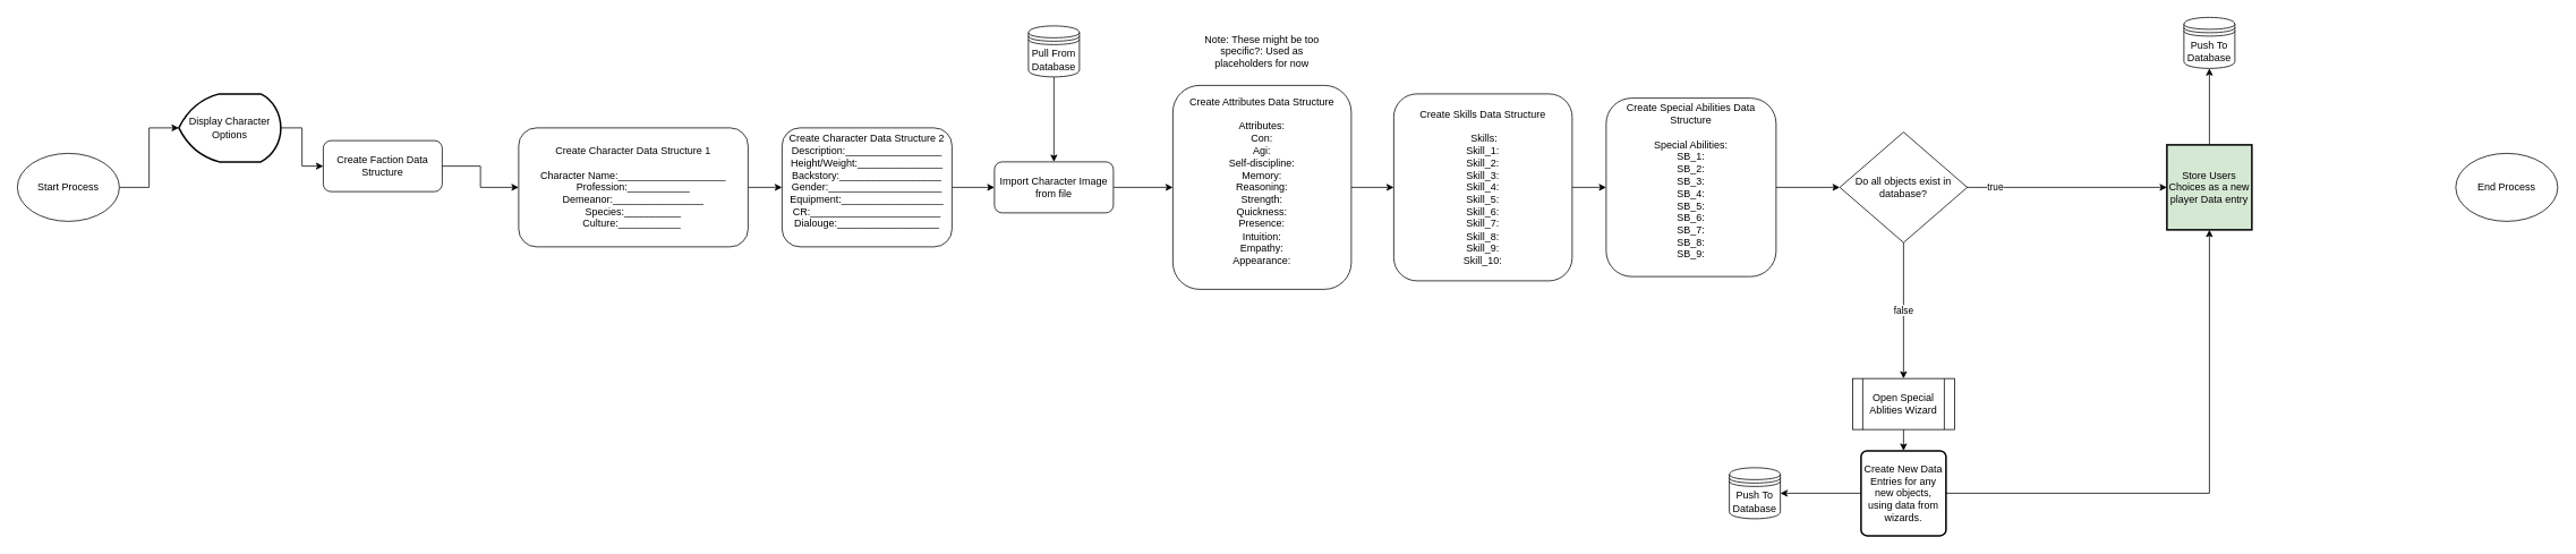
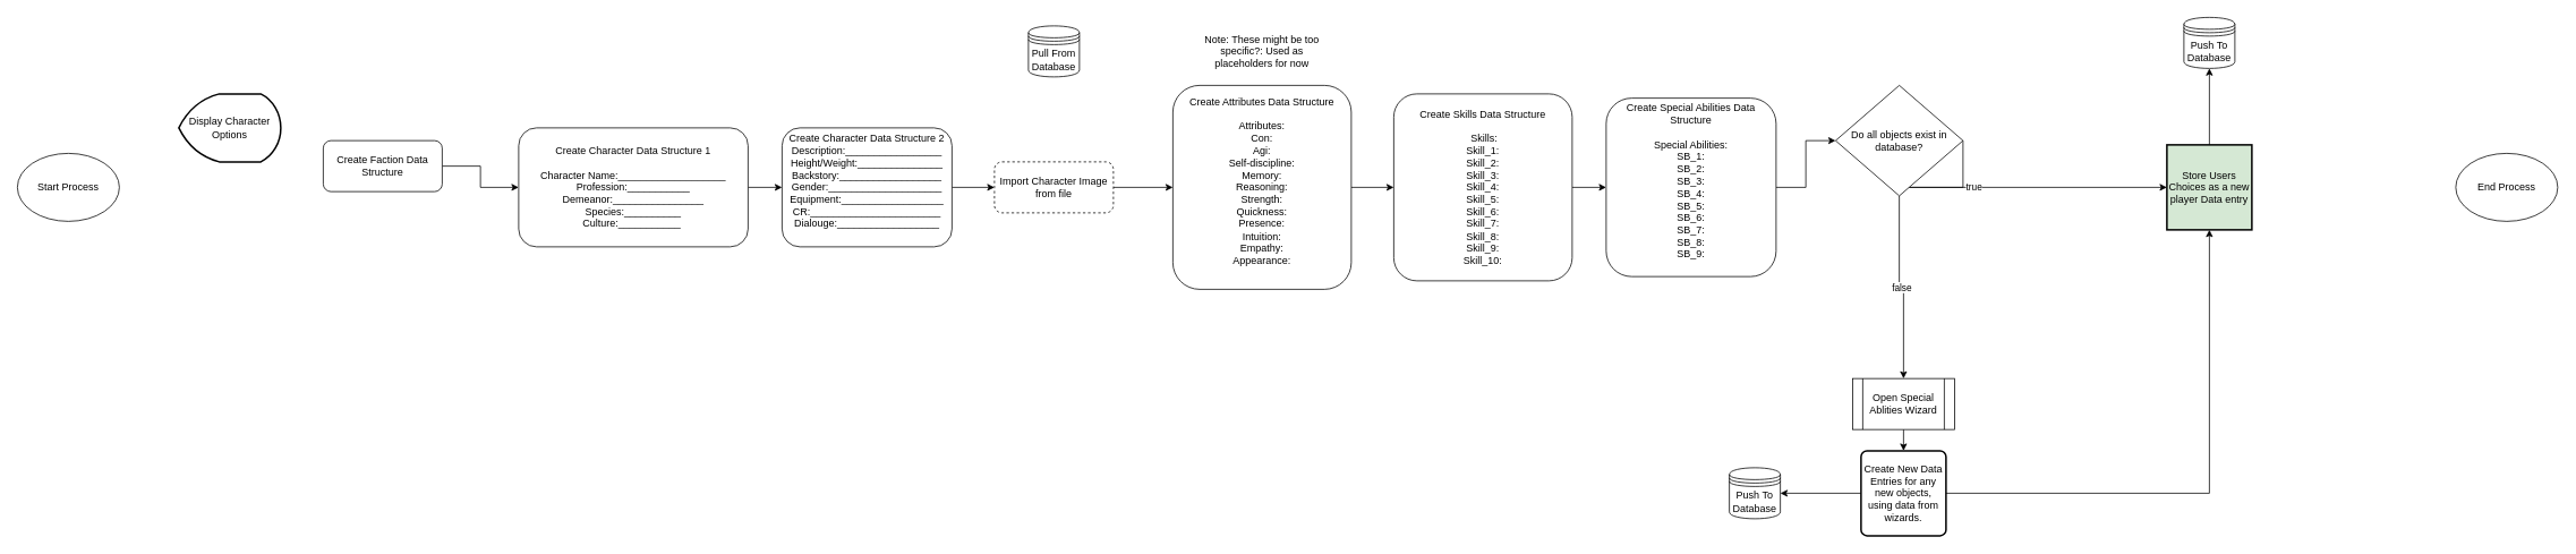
  <mxCell id="0" />
  <mxCell id="1" parent="0" />
- <mxCell id="2" style="edgeStyle=orthogonalEdgeStyle;rounded=0;orthogonalLoop=1;jettySize=auto;html=1;" parent="1" source="3" target="5" edge="1"><mxGeometry relative="1" as="geometry" /></mxCell>
  <mxCell id="3" value="Start Process" style="ellipse;whiteSpace=wrap;html=1;" parent="1" vertex="1"><mxGeometry x="20" y="180" width="120" height="80" as="geometry" /></mxCell>
- <mxCell id="4" style="edgeStyle=orthogonalEdgeStyle;rounded=0;orthogonalLoop=1;jettySize=auto;html=1;exitX=1;exitY=0.5;exitDx=0;exitDy=0;exitPerimeter=0;entryX=0;entryY=0.5;entryDx=0;entryDy=0;" parent="1" source="5" target="30" edge="1"><mxGeometry relative="1" as="geometry" /></mxCell>
  <mxCell id="5" value="Display Character Options" style="strokeWidth=2;html=1;shape=mxgraph.flowchart.display;whiteSpace=wrap;" parent="1" vertex="1"><mxGeometry x="210" y="110" width="120" height="80" as="geometry" /></mxCell>
  <mxCell id="6" style="edgeStyle=orthogonalEdgeStyle;rounded=0;orthogonalLoop=1;jettySize=auto;html=1;exitX=0.5;exitY=0;exitDx=0;exitDy=0;entryX=0.5;entryY=1;entryDx=0;entryDy=0;" parent="1" source="7" target="19" edge="1"><mxGeometry relative="1" as="geometry" /></mxCell>
  <mxCell id="7" value="Store Users Choices as a new player Data entry" style="rounded=1;whiteSpace=wrap;html=1;absoluteArcSize=1;arcSize=0;strokeWidth=2;fillColor=#d5e8d4;" parent="1" vertex="1"><mxGeometry x="2550" y="170" width="100" height="100" as="geometry" /></mxCell>
  <mxCell id="8" style="edgeStyle=orthogonalEdgeStyle;rounded=0;orthogonalLoop=1;jettySize=auto;html=1;entryX=0;entryY=0.5;entryDx=0;entryDy=0;" parent="1" source="9" target="11" edge="1"><mxGeometry relative="1" as="geometry" /></mxCell>
  <mxCell id="9" value="Create Character Data Structure 1&lt;br&gt;&lt;br&gt;&lt;div&gt;Character Name:___________________&lt;/div&gt;&lt;div&gt;Profession:___________&lt;/div&gt;&lt;div&gt;Demeanor:________________&lt;/div&gt;&lt;div&gt;Species:__________&lt;/div&gt;&lt;span&gt;Culture:___________&lt;/span&gt;&amp;nbsp;&lt;br&gt;" style="rounded=1;whiteSpace=wrap;html=1;" parent="1" vertex="1"><mxGeometry x="610" y="150" width="270" height="140" as="geometry" /></mxCell>
  <mxCell id="10" style="edgeStyle=orthogonalEdgeStyle;rounded=0;orthogonalLoop=1;jettySize=auto;html=1;exitX=1;exitY=0.5;exitDx=0;exitDy=0;" parent="1" source="11" target="32" edge="1"><mxGeometry relative="1" as="geometry" /></mxCell>
  <mxCell id="11" value="Create Character Data Structure 2&lt;br&gt;&lt;div&gt;Description:_________________&lt;/div&gt;&lt;div&gt;Height/Weight:_______________&lt;/div&gt;&lt;div&gt;Backstory:__________________&lt;/div&gt;&lt;div&gt;Gender:____________________&lt;/div&gt;&lt;div&gt;Equipment:__________________&lt;/div&gt;&lt;div&gt;CR:_______________________&lt;/div&gt;&lt;div&gt;Dialouge:__________________&lt;/div&gt;&amp;nbsp;" style="rounded=1;whiteSpace=wrap;html=1;" parent="1" vertex="1"><mxGeometry x="920" y="150" width="200" height="140" as="geometry" /></mxCell>
  <mxCell id="12" style="edgeStyle=orthogonalEdgeStyle;rounded=0;orthogonalLoop=1;jettySize=auto;html=1;" parent="1" source="13" target="17" edge="1"><mxGeometry relative="1" as="geometry" /></mxCell>
  <mxCell id="13" value="Create Attributes Data Structure&lt;br&gt;&lt;br&gt;&lt;div&gt;Attributes:&lt;/div&gt;&lt;div&gt;Con:&lt;/div&gt;&lt;div&gt;Agi:&lt;/div&gt;&lt;div&gt;Self-discipline:&lt;/div&gt;&lt;div&gt;Memory:&lt;/div&gt;&lt;div&gt;Reasoning:&lt;/div&gt;&lt;div&gt;Strength:&lt;/div&gt;&lt;div&gt;Quickness:&lt;/div&gt;&lt;div&gt;Presence:&lt;/div&gt;&lt;div&gt;Intuition:&lt;/div&gt;&lt;div&gt;Empathy:&lt;/div&gt;&lt;div&gt;Appearance:&lt;/div&gt;&amp;nbsp;" style="rounded=1;whiteSpace=wrap;html=1;" parent="1" vertex="1"><mxGeometry x="1380" width="210" height="240" as="geometry" y="100" /></mxCell>
  <mxCell id="14" style="edgeStyle=orthogonalEdgeStyle;rounded=0;orthogonalLoop=1;jettySize=auto;html=1;exitX=1;exitY=0.5;exitDx=0;exitDy=0;entryX=0;entryY=0.5;entryDx=0;entryDy=0;" parent="1" source="15" target="22" edge="1"><mxGeometry relative="1" as="geometry"><mxPoint x="2115" y="220" as="targetPoint" /></mxGeometry></mxCell>
  <mxCell id="15" value="Create Special Abilities Data Structure&lt;br&gt;&lt;br&gt;&lt;div&gt;Special Abilities:&lt;/div&gt;&lt;div&gt;SB_1:&lt;/div&gt;&lt;div&gt;SB_2:&lt;/div&gt;&lt;div&gt;SB_3:&lt;/div&gt;&lt;div&gt;SB_4:&lt;/div&gt;&lt;div&gt;SB_5:&lt;/div&gt;&lt;div&gt;SB_6:&lt;/div&gt;&lt;div&gt;SB_7:&lt;/div&gt;&lt;div&gt;SB_8:&lt;/div&gt;&lt;div&gt;SB_9:&lt;/div&gt;&amp;nbsp;" style="rounded=1;whiteSpace=wrap;html=1;" parent="1" vertex="1"><mxGeometry x="1890" y="115" width="200" height="210" as="geometry" /></mxCell>
  <mxCell id="16" style="edgeStyle=orthogonalEdgeStyle;rounded=0;orthogonalLoop=1;jettySize=auto;html=1;" parent="1" source="17" target="15" edge="1"><mxGeometry relative="1" as="geometry" /></mxCell>
  <mxCell id="17" value="Create Skills Data Structure&lt;br&gt;&lt;br&gt;&amp;nbsp;&lt;span&gt;Skills:&lt;/span&gt;&lt;div&gt;Skill_1:&lt;/div&gt;&lt;div&gt;Skill_2:&lt;/div&gt;&lt;div&gt;Skill_3:&lt;/div&gt;&lt;div&gt;Skill_4:&lt;/div&gt;&lt;div&gt;Skill_5:&lt;/div&gt;&lt;div&gt;Skill_6:&lt;/div&gt;&lt;div&gt;Skill_7:&lt;/div&gt;&lt;div&gt;Skill_8:&lt;/div&gt;&lt;div&gt;Skill_9:&lt;/div&gt;&lt;div&gt;Skill_10:&lt;/div&gt;" style="rounded=1;whiteSpace=wrap;html=1;arcSize=13;" parent="1" vertex="1"><mxGeometry x="1640" y="110" width="210" height="220" as="geometry" /></mxCell>
  <mxCell id="18" value="End Process" style="ellipse;whiteSpace=wrap;html=1;" parent="1" vertex="1"><mxGeometry x="2890" y="180" width="120" height="80" as="geometry" /></mxCell>
  <mxCell id="19" value="Push To&lt;br&gt;Database" style="shape=datastore;whiteSpace=wrap;html=1;" parent="1" vertex="1"><mxGeometry x="2570" y="20" width="60" height="60" as="geometry" /></mxCell>
  <mxCell id="20" value="false" style="edgeStyle=orthogonalEdgeStyle;rounded=0;orthogonalLoop=1;jettySize=auto;html=1;entryX=0.5;entryY=0;entryDx=0;entryDy=0;" parent="1" source="22" target="27" edge="1"><mxGeometry relative="1" as="geometry"><mxPoint x="1875" y="370" as="targetPoint" /></mxGeometry></mxCell>
  <mxCell id="21" value="true" style="edgeStyle=orthogonalEdgeStyle;rounded=0;orthogonalLoop=1;jettySize=auto;html=1;exitX=1;exitY=0.5;exitDx=0;exitDy=0;" parent="1" source="22" target="7" edge="1"><mxGeometry relative="1" as="geometry"><Array as="points"><mxPoint x="2230" y="220" /><mxPoint x="2230" y="220" /></Array></mxGeometry></mxCell>
- <mxCell id="22" value="Do all objects exist in database?" style="rhombus;whiteSpace=wrap;html=1;" parent="1" vertex="1"><mxGeometry x="2165" y="155" width="150" height="130" as="geometry" /></mxCell>
+ <mxCell id="22" value="Do all objects exist in database?" style="rhombus;whiteSpace=wrap;html=1;" parent="1" vertex="1"><mxGeometry x="2160" y="100" width="150" height="130" as="geometry" /></mxCell>
  <mxCell id="23" style="edgeStyle=orthogonalEdgeStyle;rounded=0;orthogonalLoop=1;jettySize=auto;html=1;entryX=1;entryY=0.5;entryDx=0;entryDy=0;" parent="1" source="25" target="28" edge="1"><mxGeometry relative="1" as="geometry" /></mxCell>
  <mxCell id="24" style="edgeStyle=orthogonalEdgeStyle;rounded=0;orthogonalLoop=1;jettySize=auto;html=1;entryX=0.5;entryY=1;entryDx=0;entryDy=0;" parent="1" source="25" target="7" edge="1"><mxGeometry relative="1" as="geometry" /></mxCell>
  <mxCell id="25" value="Create New Data Entries for any new objects, using data from wizards." style="rounded=1;whiteSpace=wrap;html=1;absoluteArcSize=1;arcSize=14;strokeWidth=2;" parent="1" vertex="1"><mxGeometry x="2190" y="530" width="100" height="100" as="geometry" /></mxCell>
  <mxCell id="26" style="edgeStyle=orthogonalEdgeStyle;rounded=0;orthogonalLoop=1;jettySize=auto;html=1;exitX=0.5;exitY=1;exitDx=0;exitDy=0;entryX=0.5;entryY=0;entryDx=0;entryDy=0;" parent="1" source="27" target="25" edge="1"><mxGeometry relative="1" as="geometry" /></mxCell>
  <mxCell id="27" value="Open Special Ablities Wizard" style="shape=process;whiteSpace=wrap;html=1;backgroundOutline=1;" parent="1" vertex="1"><mxGeometry x="2180" y="445" width="120" height="60" as="geometry" /></mxCell>
  <mxCell id="28" value="Push To&lt;br&gt;Database" style="shape=datastore;whiteSpace=wrap;html=1;" parent="1" vertex="1"><mxGeometry x="2035" y="550" width="60" height="60" as="geometry" /></mxCell>
  <mxCell id="29" value="" style="edgeStyle=orthogonalEdgeStyle;rounded=0;orthogonalLoop=1;jettySize=auto;html=1;" parent="1" source="30" target="9" edge="1"><mxGeometry relative="1" as="geometry" /></mxCell>
  <mxCell id="30" value="Create Faction Data Structure" style="rounded=1;whiteSpace=wrap;html=1;" parent="1" vertex="1"><mxGeometry x="380" y="165" width="140" height="60" as="geometry" /></mxCell>
  <mxCell id="31" style="edgeStyle=orthogonalEdgeStyle;rounded=0;orthogonalLoop=1;jettySize=auto;html=1;" parent="1" source="32" target="13" edge="1"><mxGeometry relative="1" as="geometry" /></mxCell>
- <mxCell id="32" value="Import Character Image from file" style="rounded=1;whiteSpace=wrap;html=1;" parent="1" vertex="1"><mxGeometry x="1170" y="190" width="140" height="60" as="geometry" /></mxCell>
- <mxCell id="33" style="edgeStyle=orthogonalEdgeStyle;rounded=0;orthogonalLoop=1;jettySize=auto;html=1;entryX=0.5;entryY=0;entryDx=0;entryDy=0;" parent="1" source="34" target="32" edge="1"><mxGeometry relative="1" as="geometry" /></mxCell>
+ <mxCell id="32" value="Import Character Image from file" style="rounded=1;whiteSpace=wrap;html=1;dashed=1;" parent="1" vertex="1"><mxGeometry x="1170" y="190" width="140" height="60" as="geometry" /></mxCell>
  <mxCell id="34" value="Pull From Database" style="shape=datastore;whiteSpace=wrap;html=1;" parent="1" vertex="1"><mxGeometry x="1210" y="30" width="60" height="60" as="geometry" /></mxCell>
  <mxCell id="35" value="Note: These might be too specific?: Used as placeholders for now" style="text;html=1;strokeColor=none;fillColor=none;align=center;verticalAlign=middle;whiteSpace=wrap;rounded=0;" vertex="1" parent="1"><mxGeometry x="1400" y="45" width="170" height="30" as="geometry" /></mxCell>
